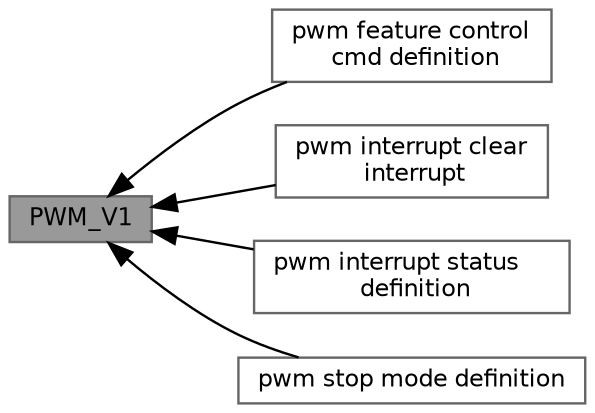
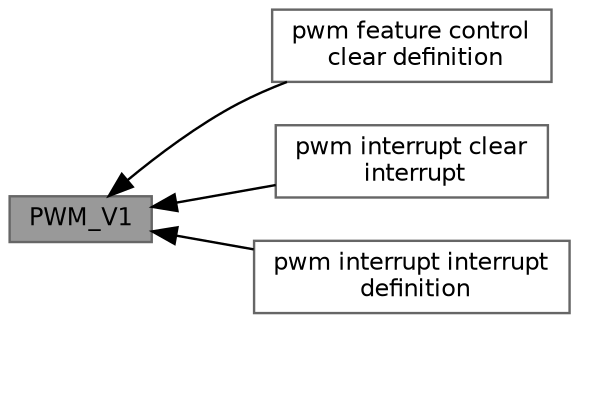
  digraph {
    rankdir=LR
    node [color=grey40 fillcolor=white fontname=Helvetica fontsize=10 shape=box style=filled]
    edge [dir=back fontname=Helvetica fontsize=10 labelfontname=Helvetica labelfontsize=10 shape=plaintext style=solid]
    n1 [color=gray40 fillcolor=grey60 fontcolor=black height=0.2 label=PWM_V1 width=0.4]
-   n2 [height=0.2 label="pwm feature control\l cmd definition" width=0.4]
+   n2 [height=0.2 label="pwm feature control\l clear definition" width=0.4]
    n3 [height=0.2 label="pwm interrupt clear\l interrupt" width=0.4]
-   n4 [height=0.2 label="pwm interrupt status\l definition" width=0.4]
-   n5 [height=0.2 label="pwm stop mode definition" width=0.4]
+   n4 [height=0.2 label="pwm interrupt interrupt\l definition" width=0.4]
    n1 -> n2
    n1 -> n3
    n1 -> n4
-   n1 -> n5
  }
